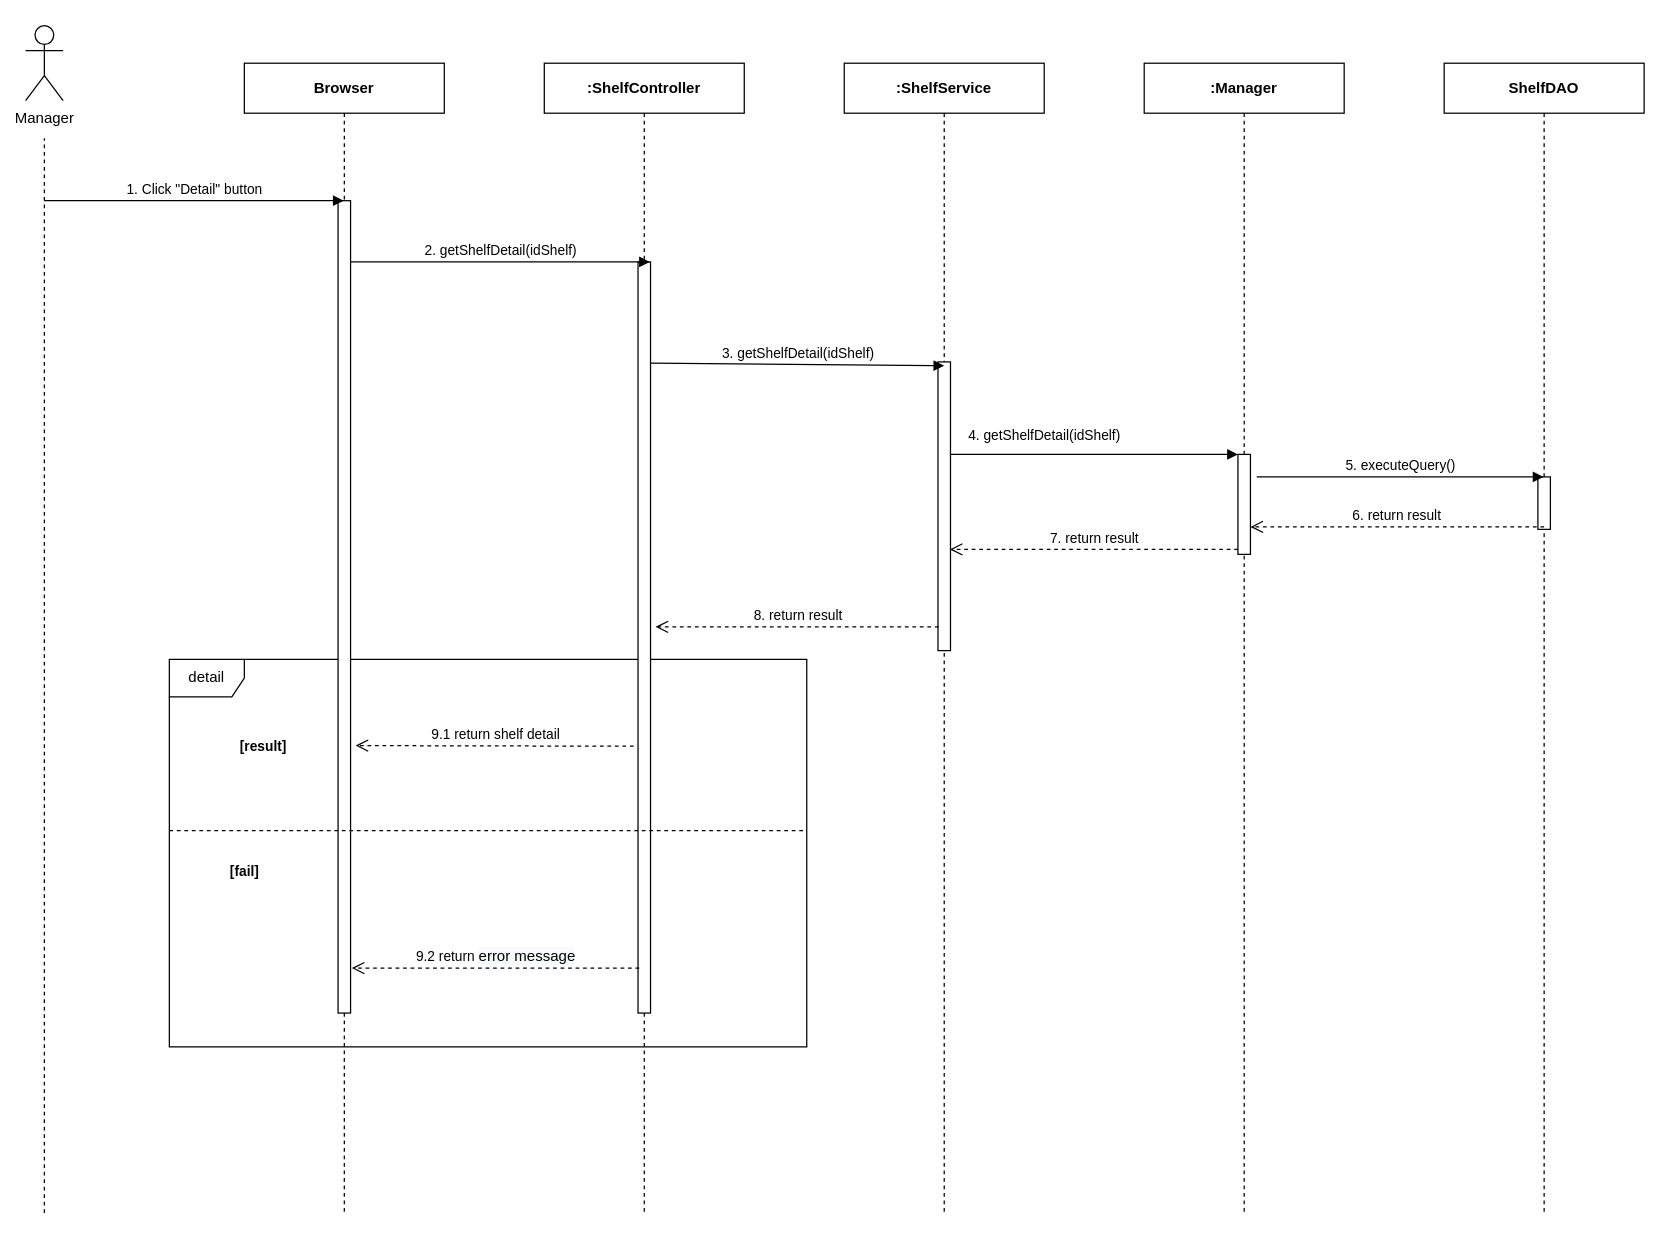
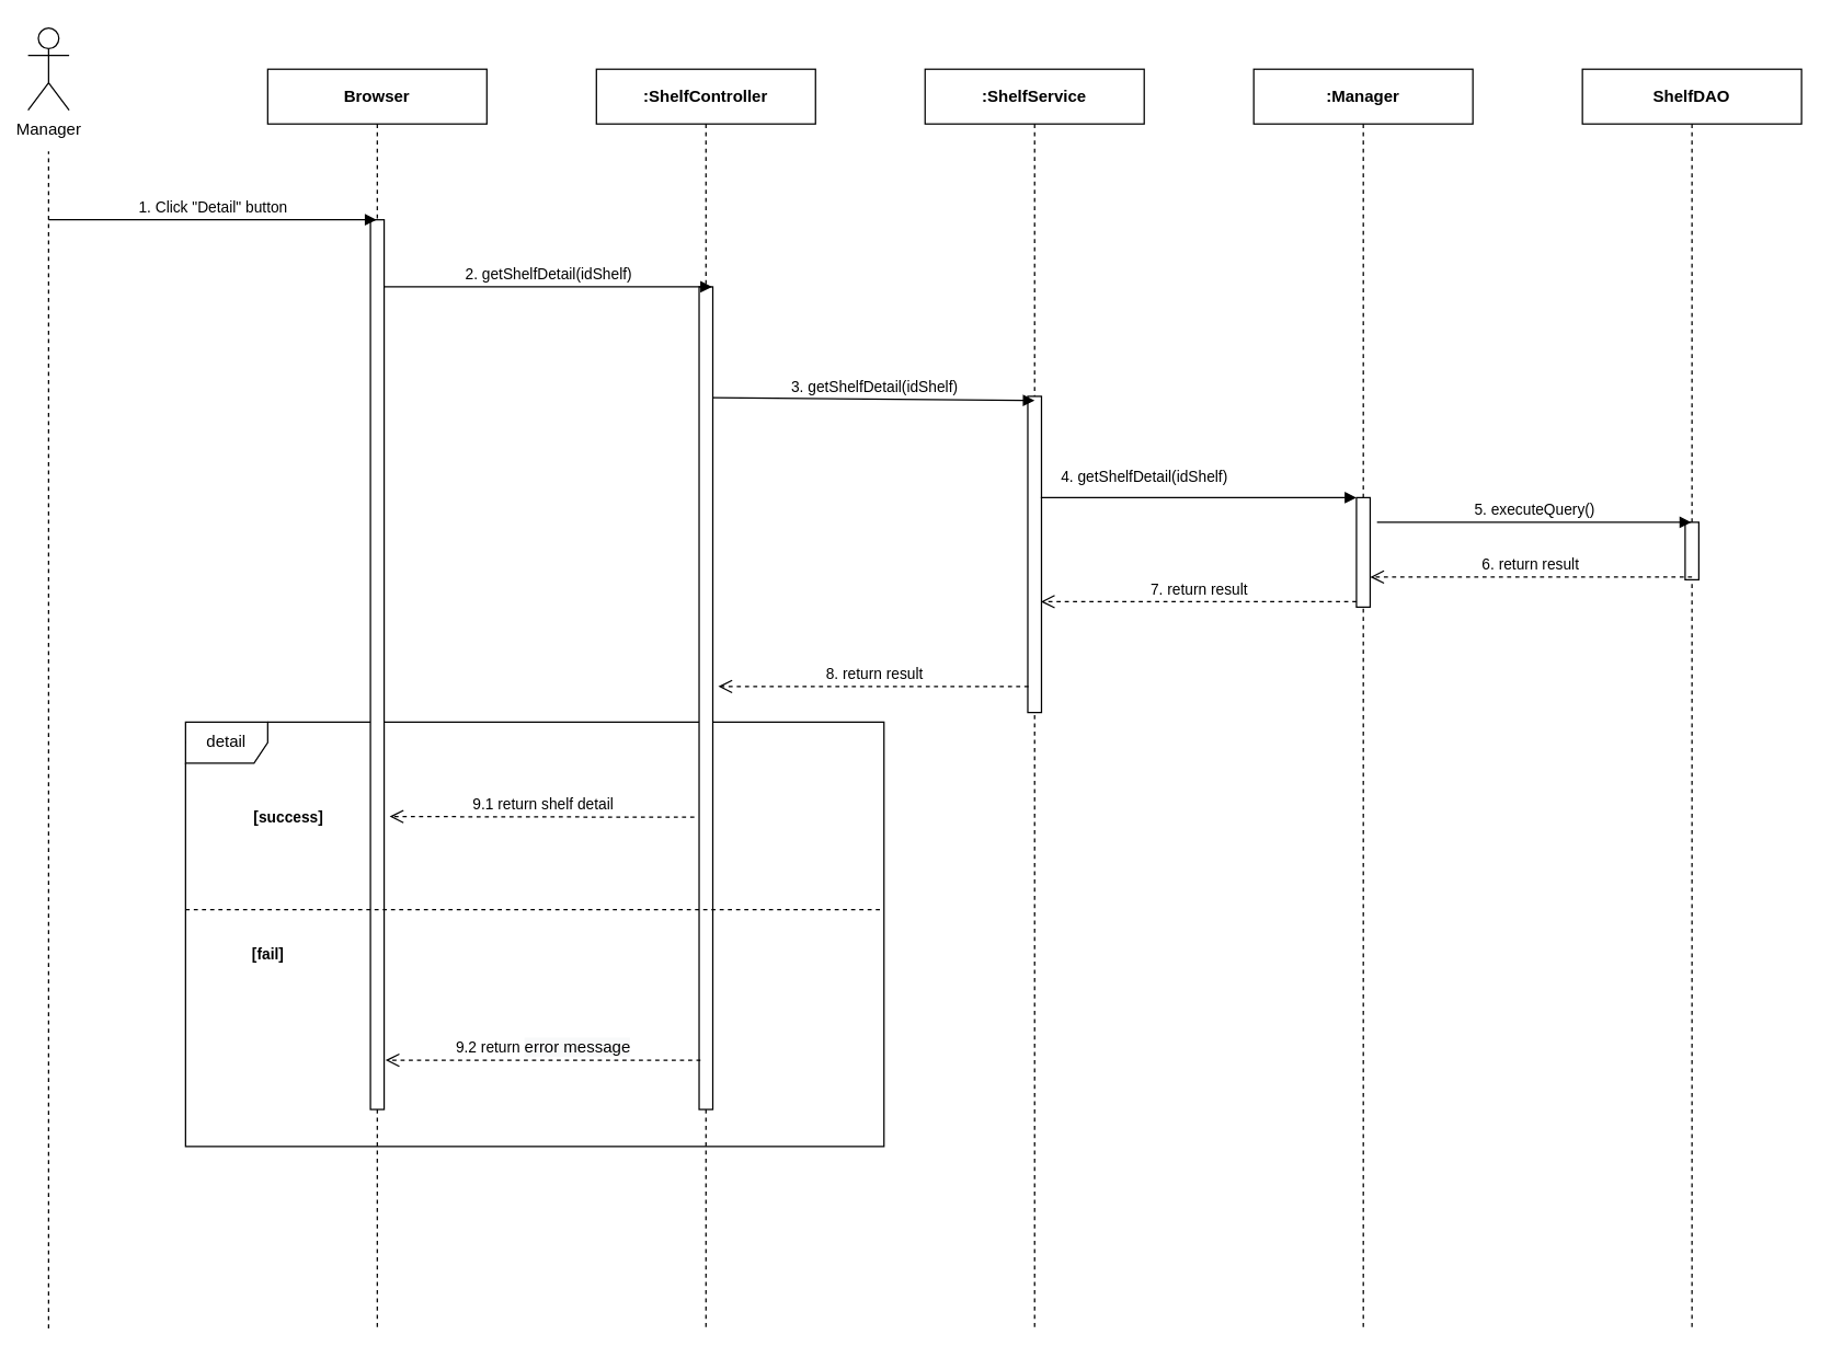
  <mxCell id="0" />
  <mxCell id="1" parent="0" />
  <mxCell id="2" value="detail" style="shape=umlFrame;whiteSpace=wrap;html=1;" parent="1" vertex="1"><mxGeometry x="135" y="527" width="510" height="310" as="geometry" /></mxCell>
  <mxCell id="3" value="&lt;b&gt;Browser&lt;/b&gt;" style="shape=umlLifeline;perimeter=lifelinePerimeter;whiteSpace=wrap;html=1;container=1;collapsible=0;recursiveResize=0;outlineConnect=0;" parent="1" vertex="1"><mxGeometry x="195" y="50" width="160" height="920" as="geometry" /></mxCell>
  <mxCell id="4" value="" style="html=1;points=[];perimeter=orthogonalPerimeter;" parent="3" vertex="1"><mxGeometry x="75" y="110" width="10" height="650" as="geometry" /></mxCell>
  <mxCell id="5" value="&lt;b&gt;:Manager&lt;/b&gt;" style="shape=umlLifeline;perimeter=lifelinePerimeter;whiteSpace=wrap;html=1;container=1;collapsible=0;recursiveResize=0;outlineConnect=0;" parent="1" vertex="1"><mxGeometry x="915" y="50" width="160" height="920" as="geometry" /></mxCell>
  <mxCell id="6" value="" style="html=1;points=[];perimeter=orthogonalPerimeter;" parent="5" vertex="1"><mxGeometry x="75" y="313" width="10" height="80" as="geometry" /></mxCell>
  <mxCell id="7" value="&lt;b&gt;:ShelfService&lt;/b&gt;" style="shape=umlLifeline;perimeter=lifelinePerimeter;whiteSpace=wrap;html=1;container=1;collapsible=0;recursiveResize=0;outlineConnect=0;" parent="1" vertex="1"><mxGeometry x="675" y="50" width="160" height="920" as="geometry" /></mxCell>
  <mxCell id="8" value="" style="html=1;points=[];perimeter=orthogonalPerimeter;" parent="7" vertex="1"><mxGeometry x="75" y="239" width="10" height="231" as="geometry" /></mxCell>
  <mxCell id="9" value="&lt;b&gt;:ShelfController&lt;/b&gt;" style="shape=umlLifeline;perimeter=lifelinePerimeter;whiteSpace=wrap;html=1;container=1;collapsible=0;recursiveResize=0;outlineConnect=0;" parent="1" vertex="1"><mxGeometry x="435" y="50" width="160" height="920" as="geometry" /></mxCell>
  <mxCell id="10" value="" style="html=1;points=[];perimeter=orthogonalPerimeter;" parent="9" vertex="1"><mxGeometry x="75" y="159" width="10" height="601" as="geometry" /></mxCell>
  <mxCell id="11" value="1. Click &quot;Detail&quot; button" style="html=1;verticalAlign=bottom;endArrow=block;" parent="1" target="3" edge="1"><mxGeometry width="80" relative="1" as="geometry"><mxPoint x="35" y="160" as="sourcePoint" /><mxPoint x="115" y="160" as="targetPoint" /></mxGeometry></mxCell>
  <mxCell id="12" value="&lt;div style=&quot;text-align: center&quot;&gt;&lt;span style=&quot;text-align: left&quot;&gt;2. getShelfDetail&lt;/span&gt;(idShelf)&lt;/div&gt;" style="html=1;verticalAlign=bottom;endArrow=block;" parent="1" edge="1"><mxGeometry width="80" relative="1" as="geometry"><mxPoint x="280" y="209" as="sourcePoint" /><mxPoint x="519.5" y="209" as="targetPoint" /></mxGeometry></mxCell>
  <mxCell id="13" value="&lt;div style=&quot;text-align: center&quot;&gt;&lt;span style=&quot;text-align: left&quot;&gt;3. getShelfDetail&lt;/span&gt;(idShelf)&lt;/div&gt;" style="html=1;verticalAlign=bottom;endArrow=block;" parent="1" edge="1"><mxGeometry relative="1" as="geometry"><mxPoint x="520" y="290" as="sourcePoint" /><mxPoint x="755" y="292" as="targetPoint" /></mxGeometry></mxCell>
  <mxCell id="14" value="&lt;div style=&quot;text-align: center&quot;&gt;&lt;span style=&quot;text-align: left&quot;&gt;4. getShelfDetail&lt;/span&gt;(idShelf)&lt;/div&gt;" style="html=1;verticalAlign=bottom;endArrow=block;entryX=0;entryY=0;" parent="1" target="6" edge="1"><mxGeometry x="-0.345" y="6" relative="1" as="geometry"><mxPoint x="759.5" y="363" as="sourcePoint" /><mxPoint as="offset" /></mxGeometry></mxCell>
  <mxCell id="15" value="7. return result" style="html=1;verticalAlign=bottom;endArrow=open;dashed=1;endSize=8;exitX=0;exitY=0.95;" parent="1" source="6" edge="1"><mxGeometry relative="1" as="geometry"><mxPoint x="759.5" y="439" as="targetPoint" /></mxGeometry></mxCell>
  <mxCell id="16" value="&lt;b&gt;ShelfDAO&lt;/b&gt;" style="shape=umlLifeline;perimeter=lifelinePerimeter;whiteSpace=wrap;html=1;container=1;collapsible=0;recursiveResize=0;outlineConnect=0;" parent="1" vertex="1"><mxGeometry x="1155" y="50" width="160" height="920" as="geometry" /></mxCell>
  <mxCell id="17" value="" style="html=1;points=[];perimeter=orthogonalPerimeter;" parent="16" vertex="1"><mxGeometry x="75" y="331" width="10" height="42" as="geometry" /></mxCell>
  <mxCell id="18" value="5. executeQuery()" style="html=1;verticalAlign=bottom;endArrow=block;" parent="1" edge="1"><mxGeometry relative="1" as="geometry"><mxPoint x="1005" y="381" as="sourcePoint" /><mxPoint x="1234.5" y="381" as="targetPoint" /></mxGeometry></mxCell>
  <mxCell id="19" value="6. return result" style="html=1;verticalAlign=bottom;endArrow=open;dashed=1;endSize=8;" parent="1" target="6" edge="1"><mxGeometry relative="1" as="geometry"><mxPoint x="1035" y="421" as="targetPoint" /><mxPoint x="1235" y="421" as="sourcePoint" /></mxGeometry></mxCell>
  <mxCell id="20" value="8. return result" style="html=1;verticalAlign=bottom;endArrow=open;dashed=1;endSize=8;" parent="1" edge="1"><mxGeometry relative="1" as="geometry"><mxPoint x="524" y="501" as="targetPoint" /><mxPoint x="750.5" y="501" as="sourcePoint" /></mxGeometry></mxCell>
  <mxCell id="21" value="9.1 return shelf detail" style="html=1;verticalAlign=bottom;endArrow=open;dashed=1;endSize=8;" parent="1" edge="1"><mxGeometry relative="1" as="geometry"><mxPoint x="284" y="596" as="targetPoint" /><mxPoint x="506.5" y="596.5" as="sourcePoint" /></mxGeometry></mxCell>
- <mxCell id="22" value="&lt;span style=&quot;font-size: 11px ; background-color: rgb(255 , 255 , 255)&quot;&gt;&lt;b&gt;[result]&lt;/b&gt;&lt;/span&gt;" style="text;html=1;align=center;verticalAlign=middle;resizable=0;points=[];autosize=1;" parent="1" vertex="1"><mxGeometry x="175" y="587" width="70" height="20" as="geometry" /></mxCell>
+ <mxCell id="22" value="&lt;span style=&quot;font-size: 11px ; background-color: rgb(255 , 255 , 255)&quot;&gt;&lt;b&gt;[success]&lt;/b&gt;&lt;/span&gt;" style="text;html=1;align=center;verticalAlign=middle;resizable=0;points=[];autosize=1;" parent="1" vertex="1"><mxGeometry x="175" y="587" width="70" height="20" as="geometry" /></mxCell>
  <mxCell id="23" value="&lt;span style=&quot;font-size: 11px ; background-color: rgb(255 , 255 , 255)&quot;&gt;&lt;b&gt;[fail]&lt;/b&gt;&lt;/span&gt;" style="text;html=1;align=center;verticalAlign=middle;resizable=0;points=[];autosize=1;" parent="1" vertex="1"><mxGeometry x="175" y="687" width="40" height="20" as="geometry" /></mxCell>
  <mxCell id="24" value="9.2 return&amp;nbsp;&lt;span style=&quot;font-size: 12px ; background-color: rgb(248 , 249 , 250)&quot;&gt;error message&lt;/span&gt;" style="html=1;verticalAlign=bottom;endArrow=open;dashed=1;endSize=8;" parent="1" edge="1"><mxGeometry relative="1" as="geometry"><mxPoint x="511" y="774" as="sourcePoint" /><mxPoint x="281" y="774" as="targetPoint" /></mxGeometry></mxCell>
  <mxCell id="25" value="" style="endArrow=none;dashed=1;html=1;" parent="1" edge="1"><mxGeometry width="50" height="50" relative="1" as="geometry"><mxPoint x="135" y="664" as="sourcePoint" /><mxPoint x="645" y="664" as="targetPoint" /></mxGeometry></mxCell>
  <mxCell id="26" value="Manager" style="shape=umlActor;verticalLabelPosition=bottom;verticalAlign=top;html=1;outlineConnect=0;rounded=0;glass=0;sketch=0;fillColor=none;" parent="1" vertex="1"><mxGeometry x="20" y="20" width="30" height="60" as="geometry" /></mxCell>
  <mxCell id="27" value="" style="endArrow=none;dashed=1;html=1;" parent="1" edge="1"><mxGeometry width="50" height="50" relative="1" as="geometry"><mxPoint x="35" y="970" as="sourcePoint" /><mxPoint x="35" y="110" as="targetPoint" /></mxGeometry></mxCell>
